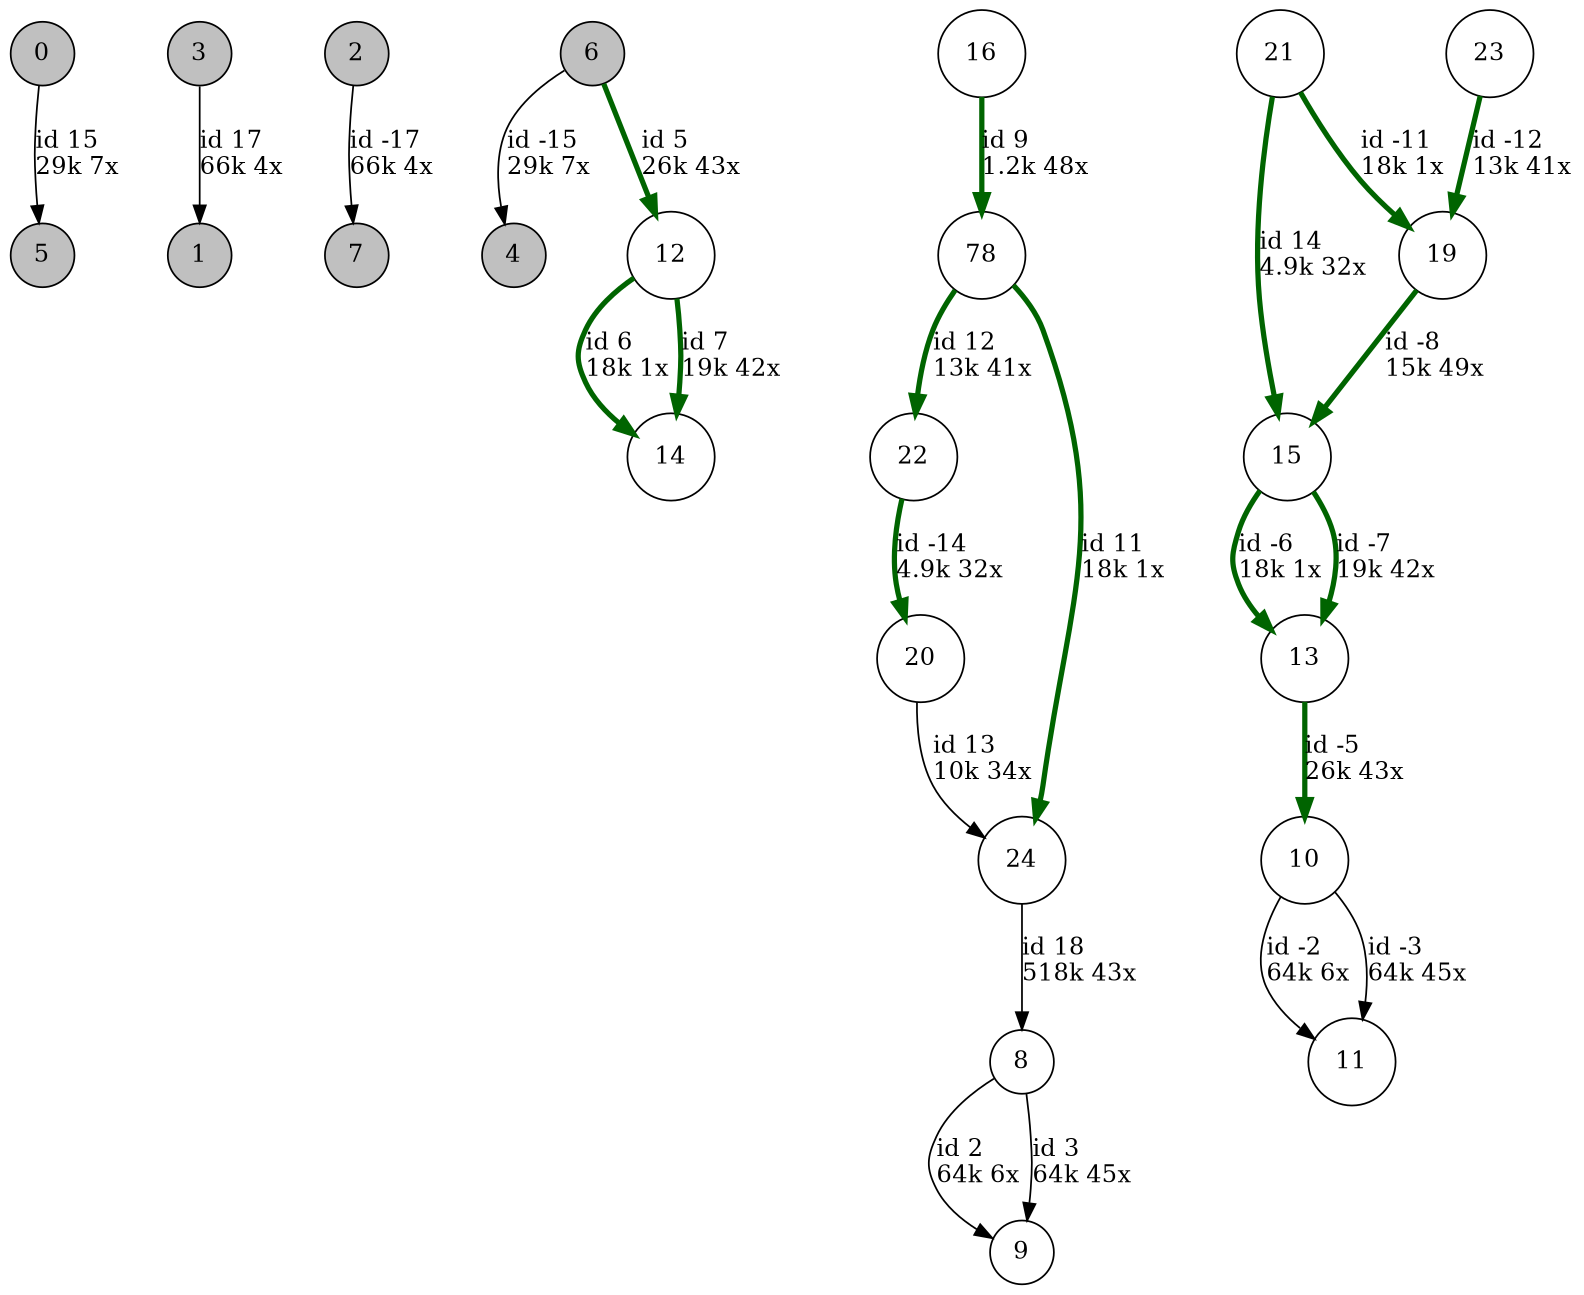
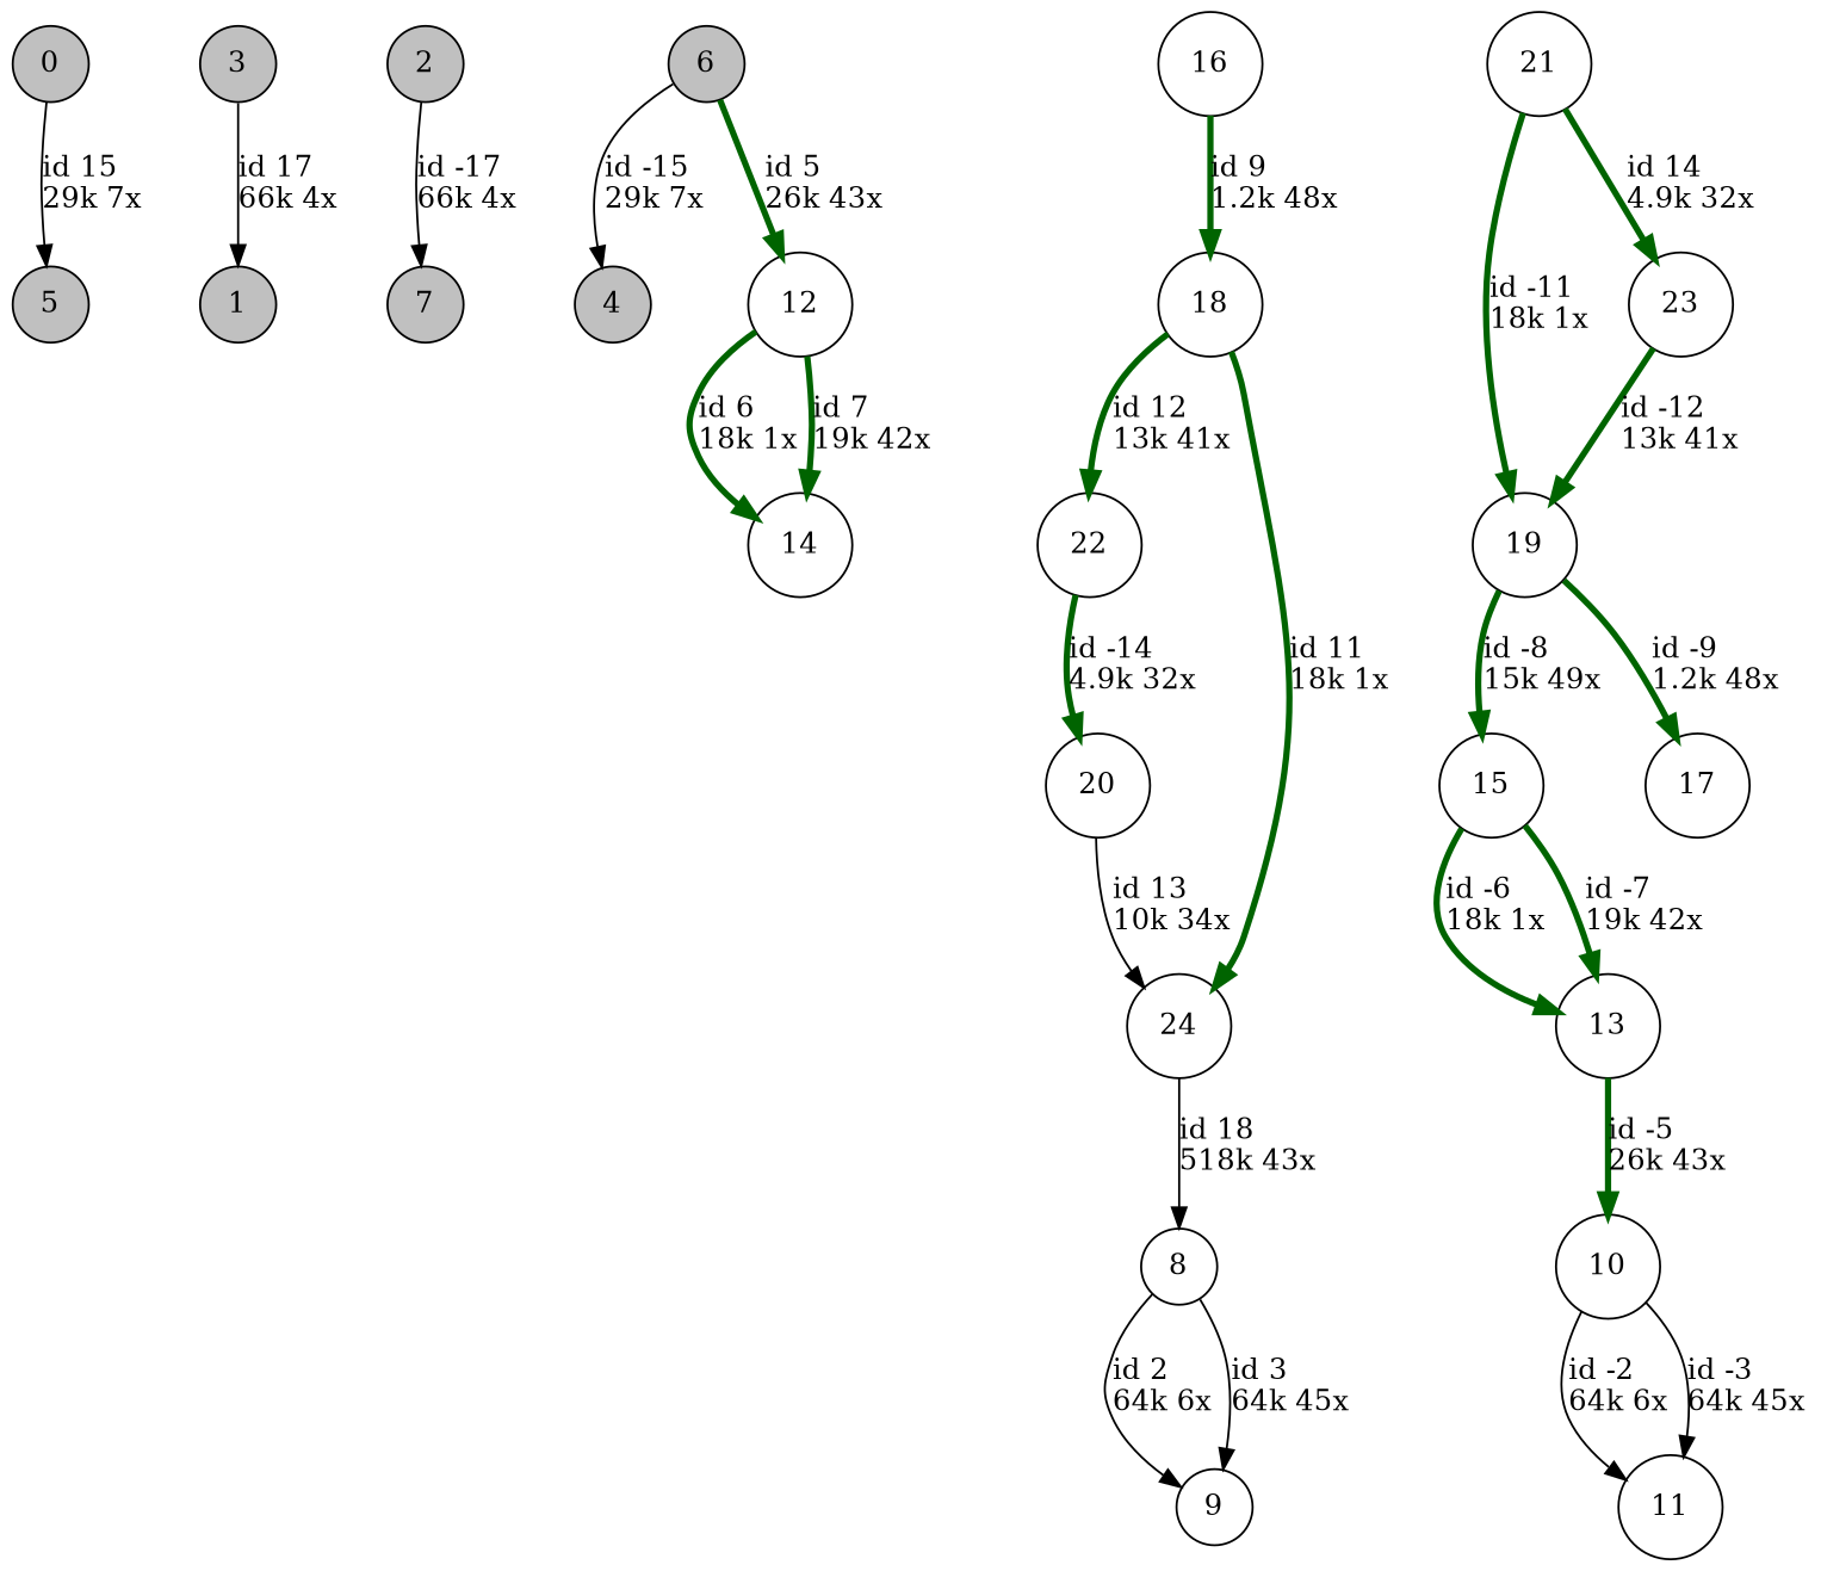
  digraph {
    nodesep=0.5
    node [shape=circle]
    edge [color=darkgreen penwidth=3]
    0 [fillcolor=grey height=0.3 style=filled]
    5 [fillcolor=grey height=0.3 style=filled]
    1 [fillcolor=grey height=0.3 style=filled]
    2 [fillcolor=grey height=0.3 style=filled]
    7 [fillcolor=grey height=0.3 style=filled]
    3 [fillcolor=grey height=0.3 style=filled]
    4 [fillcolor=grey height=0.3 style=filled]
    6 [fillcolor=grey height=0.3 style=filled]
    12 [height=0.3]
    8 [height=0.3]
    9 [height=0.3]
    14 [height=0.3]
    10 [height=0.3]
    11 [height=0.3]
    13 [height=0.3]
    16 [height=0.3]
-   18 [height=0.3 label=78]
+   18 [height=0.3]
    15 [height=0.3]
    22 [height=0.3]
    24 [height=0.3]
+   17 [height=0.3]
    20 [height=0.3]
    19 [height=0.3]
    21 [height=0.3]
    23 [height=0.3]
    0 -> 5 [color=black label="id 15\l29k 7x" penwidth=""]
    2 -> 7 [color=black label="id -17\l66k 4x" penwidth=""]
    3 -> 1 [color=black label="id 17\l66k 4x" penwidth=""]
    6 -> 4 [color=black label="id -15\l29k 7x" penwidth=""]
    6 -> 12 [label="id 5\l26k 43x"]
    12 -> 14 [label="id 6\l18k 1x"]
    12 -> 14 [label="id 7\l19k 42x"]
    8 -> 9 [color=black label="id 2\l64k 6x" penwidth=""]
    8 -> 9 [color=black label="id 3\l64k 45x" penwidth=""]
    10 -> 11 [color=black label="id -2\l64k 6x" penwidth=""]
    10 -> 11 [color=black label="id -3\l64k 45x" penwidth=""]
    13 -> 10 [label="id -5\l26k 43x"]
    16 -> 18 [label="id 9\l1.2k 48x"]
    18 -> 22 [label="id 12\l13k 41x"]
    18 -> 24 [label="id 11\l18k 1x"]
    15 -> 13 [label="id -6\l18k 1x"]
    15 -> 13 [label="id -7\l19k 42x"]
    22 -> 20 [label="id -14\l4.9k 32x"]
    24 -> 8 [color=black label="id 18\l518k 43x" penwidth=""]
    20 -> 24 [color=black label="id 13\l10k 34x" penwidth=""]
    19 -> 15 [label="id -8\l15k 49x"]
+   19 -> 17 [label="id -9\l1.2k 48x"]
    21 -> 19 [label="id -11\l18k 1x"]
-   21 -> 15 [label="id 14\l4.9k 32x"]
+   21 -> 23 [label="id 14\l4.9k 32x"]
    23 -> 19 [label="id -12\l13k 41x"]
  }
